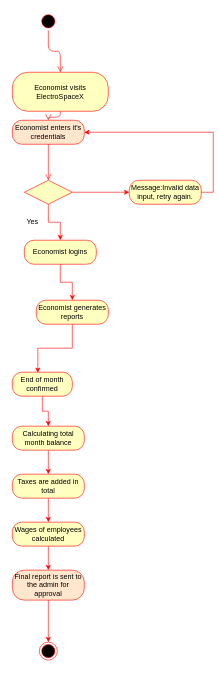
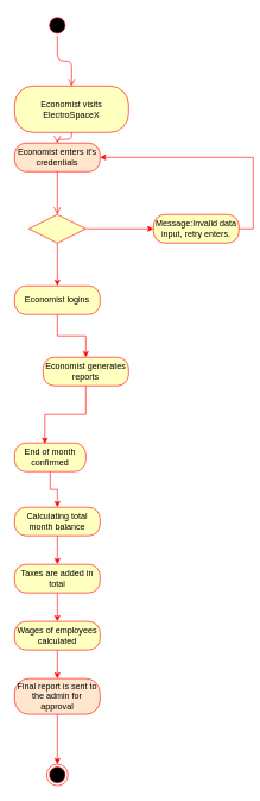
  <mxCell id="0" />
  <mxCell id="1" parent="0" />
  <mxCell id="2" value="" style="ellipse;html=1;shape=startState;fillColor=#000000;strokeColor=#ff0000;" parent="1" vertex="1"><mxGeometry x="65" y="20" width="30" height="30" as="geometry" /></mxCell>
  <mxCell id="3" value="" style="edgeStyle=orthogonalEdgeStyle;html=1;verticalAlign=bottom;endArrow=open;endSize=8;strokeColor=#ff0000;entryX=0.5;entryY=0;entryDx=0;entryDy=0;" parent="1" source="2" target="4" edge="1"><mxGeometry relative="1" as="geometry"><mxPoint x="80" y="110" as="targetPoint" /></mxGeometry></mxCell>
  <mxCell id="4" value="Economist visits ElectroSpaceX" style="rounded=1;whiteSpace=wrap;html=1;arcSize=40;fillColor=#FFFFC0;strokeColor=#FF0000;" parent="1" vertex="1"><mxGeometry x="20" y="120" width="160" height="65" as="geometry" /></mxCell>
  <mxCell id="5" value="" style="edgeStyle=orthogonalEdgeStyle;html=1;verticalAlign=bottom;endArrow=open;endSize=8;strokeColor=#ff0000;entryX=0.5;entryY=0;entryDx=0;entryDy=0;" parent="1" source="4" target="6" edge="1"><mxGeometry relative="1" as="geometry"><mxPoint x="110" y="220" as="targetPoint" /></mxGeometry></mxCell>
  <mxCell id="6" value="Economist enters it's credentials" style="rounded=1;whiteSpace=wrap;html=1;arcSize=40;fillColor=#ffe6cc;strokeColor=#FF0000;" parent="1" vertex="1"><mxGeometry x="20" y="200" width="120" height="40" as="geometry" /></mxCell>
  <mxCell id="7" value="" style="edgeStyle=orthogonalEdgeStyle;html=1;verticalAlign=bottom;endArrow=open;endSize=8;strokeColor=#ff0000;" parent="1" source="6" edge="1"><mxGeometry relative="1" as="geometry"><mxPoint x="80" y="300" as="targetPoint" /></mxGeometry></mxCell>
  <mxCell id="8" style="edgeStyle=orthogonalEdgeStyle;rounded=0;orthogonalLoop=1;jettySize=auto;html=1;exitX=1;exitY=0.5;exitDx=0;exitDy=0;entryX=0;entryY=0.5;entryDx=0;entryDy=0;strokeColor=#FF0000;" parent="1" source="10" target="12" edge="1"><mxGeometry relative="1" as="geometry" /></mxCell>
  <mxCell id="9" style="edgeStyle=orthogonalEdgeStyle;rounded=0;orthogonalLoop=1;jettySize=auto;html=1;exitX=0.5;exitY=1;exitDx=0;exitDy=0;entryX=0.5;entryY=0;entryDx=0;entryDy=0;strokeColor=#FF0000;" parent="1" source="10" target="14" edge="1"><mxGeometry relative="1" as="geometry" /></mxCell>
  <mxCell id="10" value="" style="rhombus;whiteSpace=wrap;html=1;fillColor=#FFFFC0;strokeColor=#FF0000;" parent="1" vertex="1"><mxGeometry x="40" y="300" width="80" height="40" as="geometry" /></mxCell>
  <mxCell id="11" style="edgeStyle=orthogonalEdgeStyle;rounded=0;orthogonalLoop=1;jettySize=auto;html=1;exitX=1;exitY=0.5;exitDx=0;exitDy=0;entryX=1;entryY=0.5;entryDx=0;entryDy=0;strokeColor=#FF0000;" parent="1" source="12" target="6" edge="1"><mxGeometry relative="1" as="geometry" /></mxCell>
- <mxCell id="12" value="Message:Invalid data input, retry again." style="rounded=1;whiteSpace=wrap;html=1;arcSize=40;fillColor=#FFFFC0;strokeColor=#FF0000;" parent="1" vertex="1"><mxGeometry x="215" y="300" width="120" height="40" as="geometry" /></mxCell>
+ <mxCell id="12" value="Message:Invalid data input, retry enters." style="rounded=1;whiteSpace=wrap;html=1;arcSize=40;fillColor=#FFFFC0;strokeColor=#FF0000;" parent="1" vertex="1"><mxGeometry x="215" y="300" width="120" height="40" as="geometry" /></mxCell>
  <mxCell id="13" style="edgeStyle=orthogonalEdgeStyle;rounded=0;orthogonalLoop=1;jettySize=auto;html=1;exitX=0.5;exitY=1;exitDx=0;exitDy=0;entryX=0.5;entryY=0;entryDx=0;entryDy=0;strokeColor=#FF0000;" parent="1" source="14" target="17" edge="1"><mxGeometry relative="1" as="geometry" /></mxCell>
- <mxCell id="14" value="Economist logins" style="rounded=1;whiteSpace=wrap;html=1;arcSize=40;fillColor=#FFFFC0;strokeColor=#FF0000;" parent="1" vertex="1"><mxGeometry x="40" y="400" width="120" height="40" as="geometry" /></mxCell>
- <mxCell id="15" value="Yes" style="text;html=1;resizable=0;points=[];autosize=1;align=left;verticalAlign=top;spacingTop=-4;" parent="1" vertex="1"><mxGeometry x="42" y="360" width="40" height="20" as="geometry" /></mxCell>
+ <mxCell id="14" value="Economist logins" style="rounded=1;whiteSpace=wrap;html=1;arcSize=40;fillColor=#FFFFC0;strokeColor=#FF0000;" parent="1" vertex="1"><mxGeometry x="20" y="400" width="120" height="40" as="geometry" /></mxCell>
  <mxCell id="16" style="edgeStyle=orthogonalEdgeStyle;rounded=0;orthogonalLoop=1;jettySize=auto;html=1;exitX=0.5;exitY=1;exitDx=0;exitDy=0;strokeColor=#FF0000;entryX=0.425;entryY=0.025;entryDx=0;entryDy=0;entryPerimeter=0;" parent="1" source="17" edge="1" target="20"><mxGeometry relative="1" as="geometry"><mxPoint x="80" y="610" as="targetPoint" /></mxGeometry></mxCell>
  <mxCell id="17" value="Economist generates reports" style="rounded=1;whiteSpace=wrap;html=1;arcSize=40;fillColor=#FFFFC0;strokeColor=#FF0000;" parent="1" vertex="1"><mxGeometry x="60" y="500" width="120" height="40" as="geometry" /></mxCell>
  <mxCell id="18" value="" style="ellipse;html=1;shape=endState;fillColor=#000000;strokeColor=#ff0000;" parent="1" vertex="1"><mxGeometry x="65" y="1070" width="30" height="30" as="geometry" /></mxCell>
  <mxCell id="19" style="edgeStyle=orthogonalEdgeStyle;rounded=0;orthogonalLoop=1;jettySize=auto;html=1;exitX=0.5;exitY=1;exitDx=0;exitDy=0;entryX=0.5;entryY=0;entryDx=0;entryDy=0;strokeColor=#FF0000;" edge="1" parent="1" source="20" target="22"><mxGeometry relative="1" as="geometry" /></mxCell>
  <mxCell id="20" value="End of month confirmed" style="rounded=1;whiteSpace=wrap;html=1;arcSize=40;fontColor=#000000;fillColor=#ffffc0;strokeColor=#ff0000;" vertex="1" parent="1"><mxGeometry x="20" y="620" width="100" height="40" as="geometry" /></mxCell>
  <mxCell id="21" style="edgeStyle=orthogonalEdgeStyle;rounded=0;orthogonalLoop=1;jettySize=auto;html=1;exitX=0.5;exitY=1;exitDx=0;exitDy=0;entryX=0.5;entryY=0;entryDx=0;entryDy=0;strokeColor=#FF0000;" edge="1" parent="1" source="22" target="24"><mxGeometry relative="1" as="geometry" /></mxCell>
  <mxCell id="22" value="Calculating total month balance" style="rounded=1;whiteSpace=wrap;html=1;arcSize=40;fontColor=#000000;fillColor=#ffffc0;strokeColor=#ff0000;" vertex="1" parent="1"><mxGeometry x="20" y="710" width="120" height="40" as="geometry" /></mxCell>
  <mxCell id="23" style="edgeStyle=orthogonalEdgeStyle;rounded=0;orthogonalLoop=1;jettySize=auto;html=1;exitX=0.5;exitY=1;exitDx=0;exitDy=0;entryX=0.5;entryY=0;entryDx=0;entryDy=0;strokeColor=#FF0000;" edge="1" parent="1" source="24" target="26"><mxGeometry relative="1" as="geometry" /></mxCell>
  <mxCell id="24" value="Taxes are added in total" style="rounded=1;whiteSpace=wrap;html=1;arcSize=40;fontColor=#000000;fillColor=#ffffc0;strokeColor=#ff0000;" vertex="1" parent="1"><mxGeometry x="20" y="790" width="120" height="40" as="geometry" /></mxCell>
  <mxCell id="25" style="edgeStyle=orthogonalEdgeStyle;rounded=0;orthogonalLoop=1;jettySize=auto;html=1;exitX=0.5;exitY=1;exitDx=0;exitDy=0;entryX=0.5;entryY=0;entryDx=0;entryDy=0;strokeColor=#FF0000;" edge="1" parent="1" source="26" target="28"><mxGeometry relative="1" as="geometry" /></mxCell>
  <mxCell id="26" value="Wages of employees calculated" style="rounded=1;whiteSpace=wrap;html=1;arcSize=40;fontColor=#000000;fillColor=#ffffc0;strokeColor=#ff0000;" vertex="1" parent="1"><mxGeometry x="20" y="870" width="120" height="40" as="geometry" /></mxCell>
  <mxCell id="27" style="edgeStyle=orthogonalEdgeStyle;rounded=0;orthogonalLoop=1;jettySize=auto;html=1;exitX=0.5;exitY=1;exitDx=0;exitDy=0;entryX=0.5;entryY=0;entryDx=0;entryDy=0;strokeColor=#FF0000;" edge="1" parent="1" source="28" target="18"><mxGeometry relative="1" as="geometry" /></mxCell>
  <mxCell id="28" value="Final report is sent to the admin for approval" style="rounded=1;whiteSpace=wrap;html=1;arcSize=40;fontColor=#000000;fillColor=#ffe6cc;strokeColor=#ff0000;" vertex="1" parent="1"><mxGeometry x="20" y="950" width="120" height="50" as="geometry" /></mxCell>
